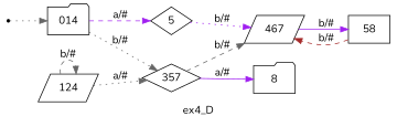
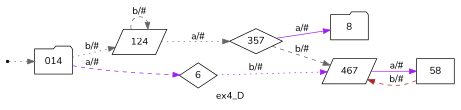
  digraph {
    fontname=Nunito
    label=ex4_D
    rankdir=LR
    node [fontname=Nunito shape=folder]
    edge [color=gray40 fontname=Nunito style=dotted]
    init014 [shape=point]
    014
    124 [shape=parallelogram]
-   5 [shape=diamond]
+   5 [shape=diamond label=6]
    357 [shape=diamond]
    467 [shape=parallelogram]
    8
    58 [shape=box]
    init014 -> 014
-   014 -> 357 [label="b/#"]
+   014 -> 124 [label="b/#"]
    014 -> 5 [color=purple label="a/#" style=dashed]
    124 -> 124 [label="b/#" style=dashed]
    124 -> 357 [label="a/#"]
    5 -> 467 [color=purple label="b/#"]
    357 -> 467 [label="b/#" style=dashed]
    357 -> 8 [color=purple label="a/#" style=solid]
-   467 -> 58 [color=purple label="b/#" style=solid]
+   467 -> 58 [color=purple label="a/#" style=solid]
    58 -> 467 [color=brown label="b/#" style=dashed]
  }
